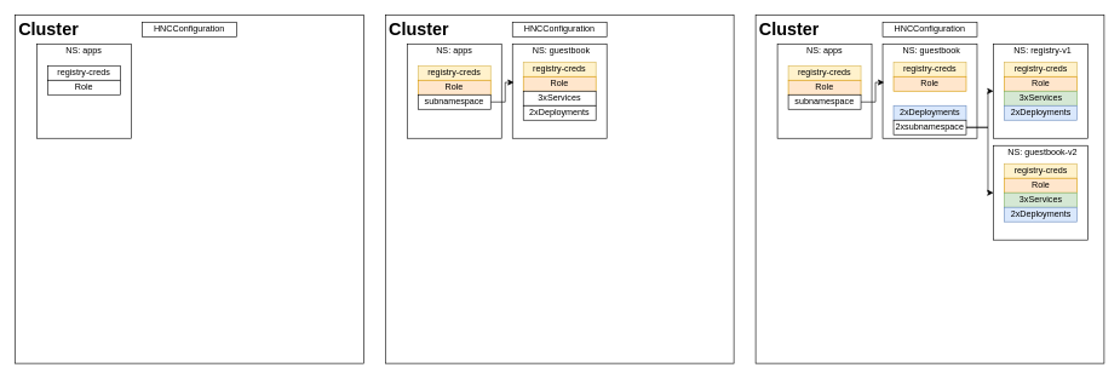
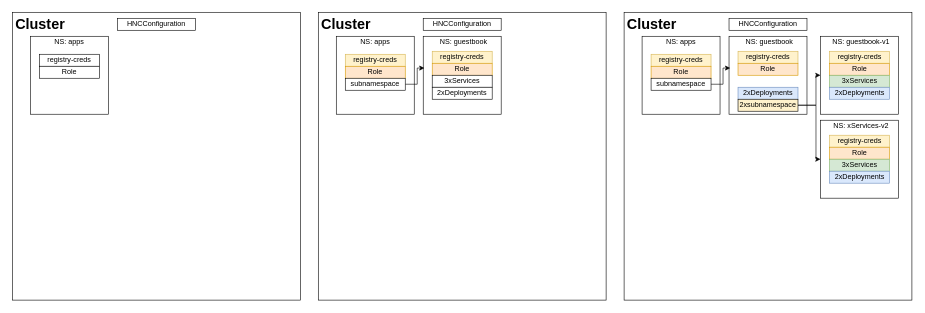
  <mxCell id="0" />
  <mxCell id="1" parent="0" />
  <mxCell id="2" value="" style="whiteSpace=wrap;html=1;aspect=fixed;" parent="1" vertex="1"><mxGeometry x="20" y="20" width="480" height="480" as="geometry" /></mxCell>
  <mxCell id="3" value="&lt;h1&gt;Cluster&lt;/h1&gt;" style="text;html=1;strokeColor=none;fillColor=none;spacing=5;spacingTop=-20;whiteSpace=wrap;overflow=hidden;rounded=0;" parent="1" vertex="1"><mxGeometry x="20" y="20" width="95" height="70" as="geometry" /></mxCell>
  <mxCell id="4" value="" style="whiteSpace=wrap;html=1;aspect=fixed;" parent="1" vertex="1"><mxGeometry x="50" y="60" width="130" height="130" as="geometry" /></mxCell>
  <mxCell id="5" value="NS: apps" style="text;html=1;strokeColor=none;fillColor=none;align=center;verticalAlign=middle;whiteSpace=wrap;rounded=0;" parent="1" vertex="1"><mxGeometry x="45" y="60" width="140" height="20" as="geometry" /></mxCell>
  <mxCell id="6" value="registry-creds" style="rounded=0;whiteSpace=wrap;html=1;" parent="1" vertex="1"><mxGeometry x="65" y="90" width="100" height="20" as="geometry" /></mxCell>
  <mxCell id="7" value="Role" style="rounded=0;whiteSpace=wrap;html=1;" parent="1" vertex="1"><mxGeometry x="65" y="110" width="100" height="20" as="geometry" /></mxCell>
  <mxCell id="8" value="HNCConfiguration" style="rounded=0;whiteSpace=wrap;html=1;" parent="1" vertex="1"><mxGeometry x="195" y="30" width="130" height="20" as="geometry" /></mxCell>
  <mxCell id="9" style="edgeStyle=orthogonalEdgeStyle;rounded=0;orthogonalLoop=1;jettySize=auto;html=1;exitX=0.5;exitY=1;exitDx=0;exitDy=0;" parent="1" source="2" target="2" edge="1"><mxGeometry relative="1" as="geometry" /></mxCell>
  <mxCell id="10" value="" style="whiteSpace=wrap;html=1;aspect=fixed;" parent="1" vertex="1"><mxGeometry x="530" y="20" width="480" height="480" as="geometry" /></mxCell>
  <mxCell id="11" value="&lt;h1&gt;Cluster&lt;/h1&gt;" style="text;html=1;strokeColor=none;fillColor=none;spacing=5;spacingTop=-20;whiteSpace=wrap;overflow=hidden;rounded=0;" parent="1" vertex="1"><mxGeometry x="530" y="20" width="95" height="70" as="geometry" /></mxCell>
  <mxCell id="12" value="" style="whiteSpace=wrap;html=1;aspect=fixed;" parent="1" vertex="1"><mxGeometry x="560" y="60" width="130" height="130" as="geometry" /></mxCell>
  <mxCell id="13" value="NS: apps" style="text;html=1;strokeColor=none;fillColor=none;align=center;verticalAlign=middle;whiteSpace=wrap;rounded=0;" parent="1" vertex="1"><mxGeometry x="555" y="60" width="140" height="20" as="geometry" /></mxCell>
  <mxCell id="14" value="registry-creds" style="rounded=0;whiteSpace=wrap;html=1;fillColor=#fff2cc;strokeColor=#d6b656;" parent="1" vertex="1"><mxGeometry x="575" y="90" width="100" height="20" as="geometry" /></mxCell>
  <mxCell id="15" value="Role" style="rounded=0;whiteSpace=wrap;html=1;fillColor=#ffe6cc;strokeColor=#d79b00;" parent="1" vertex="1"><mxGeometry x="575" y="110" width="100" height="20" as="geometry" /></mxCell>
  <mxCell id="16" value="HNCConfiguration" style="rounded=0;whiteSpace=wrap;html=1;" parent="1" vertex="1"><mxGeometry x="705" y="30" width="130" height="20" as="geometry" /></mxCell>
  <mxCell id="17" style="edgeStyle=orthogonalEdgeStyle;rounded=0;orthogonalLoop=1;jettySize=auto;html=1;exitX=0.5;exitY=1;exitDx=0;exitDy=0;" parent="1" source="10" target="10" edge="1"><mxGeometry relative="1" as="geometry" /></mxCell>
  <mxCell id="18" value="" style="whiteSpace=wrap;html=1;aspect=fixed;" parent="1" vertex="1"><mxGeometry x="705" y="60" width="130" height="130" as="geometry" /></mxCell>
  <mxCell id="19" value="NS: guestbook" style="text;html=1;strokeColor=none;fillColor=none;align=center;verticalAlign=middle;whiteSpace=wrap;rounded=0;" parent="1" vertex="1"><mxGeometry x="705" y="60" width="135" height="20" as="geometry" /></mxCell>
  <mxCell id="20" value="registry-creds" style="rounded=0;whiteSpace=wrap;html=1;fillColor=#fff2cc;strokeColor=#d6b656;" parent="1" vertex="1"><mxGeometry x="720" y="85" width="100" height="20" as="geometry" /></mxCell>
  <mxCell id="21" value="Role" style="rounded=0;whiteSpace=wrap;html=1;fillColor=#ffe6cc;strokeColor=#d79b00;" parent="1" vertex="1"><mxGeometry x="720" y="105" width="100" height="20" as="geometry" /></mxCell>
  <mxCell id="22" value="3xServices" style="rounded=0;whiteSpace=wrap;html=1;" parent="1" vertex="1"><mxGeometry x="720" y="125" width="100" height="20" as="geometry" /></mxCell>
  <mxCell id="23" value="2xDeployments" style="rounded=0;whiteSpace=wrap;html=1;" parent="1" vertex="1"><mxGeometry x="720" y="145" width="100" height="20" as="geometry" /></mxCell>
  <mxCell id="24" style="edgeStyle=orthogonalEdgeStyle;rounded=0;orthogonalLoop=1;jettySize=auto;html=1;exitX=1;exitY=0.5;exitDx=0;exitDy=0;entryX=0.015;entryY=0.408;entryDx=0;entryDy=0;entryPerimeter=0;" parent="1" source="25" target="18" edge="1"><mxGeometry relative="1" as="geometry" /></mxCell>
  <mxCell id="25" value="subnamespace" style="rounded=0;whiteSpace=wrap;html=1;" parent="1" vertex="1"><mxGeometry x="575" y="130" width="100" height="20" as="geometry" /></mxCell>
  <mxCell id="26" value="" style="whiteSpace=wrap;html=1;aspect=fixed;" parent="1" vertex="1"><mxGeometry x="1040" y="20" width="480" height="480" as="geometry" /></mxCell>
  <mxCell id="27" value="&lt;h1&gt;Cluster&lt;/h1&gt;" style="text;html=1;strokeColor=none;fillColor=none;spacing=5;spacingTop=-20;whiteSpace=wrap;overflow=hidden;rounded=0;" parent="1" vertex="1"><mxGeometry x="1040" y="20" width="95" height="70" as="geometry" /></mxCell>
  <mxCell id="28" value="" style="whiteSpace=wrap;html=1;aspect=fixed;" parent="1" vertex="1"><mxGeometry x="1070" y="60" width="130" height="130" as="geometry" /></mxCell>
  <mxCell id="29" value="NS: apps" style="text;html=1;strokeColor=none;fillColor=none;align=center;verticalAlign=middle;whiteSpace=wrap;rounded=0;" parent="1" vertex="1"><mxGeometry x="1065" y="60" width="140" height="20" as="geometry" /></mxCell>
  <mxCell id="30" value="registry-creds" style="rounded=0;whiteSpace=wrap;html=1;fillColor=#fff2cc;strokeColor=#d6b656;" parent="1" vertex="1"><mxGeometry x="1085" y="90" width="100" height="20" as="geometry" /></mxCell>
  <mxCell id="31" value="Role" style="rounded=0;whiteSpace=wrap;html=1;fillColor=#ffe6cc;strokeColor=#d79b00;" parent="1" vertex="1"><mxGeometry x="1085" y="110" width="100" height="20" as="geometry" /></mxCell>
  <mxCell id="32" value="HNCConfiguration" style="rounded=0;whiteSpace=wrap;html=1;" parent="1" vertex="1"><mxGeometry x="1215" y="30" width="130" height="20" as="geometry" /></mxCell>
  <mxCell id="33" style="edgeStyle=orthogonalEdgeStyle;rounded=0;orthogonalLoop=1;jettySize=auto;html=1;exitX=0.5;exitY=1;exitDx=0;exitDy=0;" parent="1" source="26" target="26" edge="1"><mxGeometry relative="1" as="geometry" /></mxCell>
  <mxCell id="34" value="" style="whiteSpace=wrap;html=1;aspect=fixed;" parent="1" vertex="1"><mxGeometry x="1215" y="60" width="130" height="130" as="geometry" /></mxCell>
  <mxCell id="35" value="&lt;div&gt;NS: guestbook&lt;/div&gt;" style="text;html=1;strokeColor=none;fillColor=none;align=center;verticalAlign=middle;whiteSpace=wrap;rounded=0;" parent="1" vertex="1"><mxGeometry x="1215" y="60" width="135" height="20" as="geometry" /></mxCell>
  <mxCell id="36" value="registry-creds" style="rounded=0;whiteSpace=wrap;html=1;fillColor=#fff2cc;strokeColor=#d6b656;" parent="1" vertex="1"><mxGeometry x="1230" y="85" width="100" height="20" as="geometry" /></mxCell>
  <mxCell id="37" value="Role" style="rounded=0;whiteSpace=wrap;html=1;fillColor=#ffe6cc;strokeColor=#d79b00;" parent="1" vertex="1"><mxGeometry x="1230" y="105" width="100" height="20" as="geometry" /></mxCell>
  <mxCell id="38" value="2xDeployments" style="rounded=0;whiteSpace=wrap;html=1;fillColor=#dae8fc;strokeColor=#6c8ebf;" parent="1" vertex="1"><mxGeometry x="1230" y="145" width="100" height="20" as="geometry" /></mxCell>
  <mxCell id="39" style="edgeStyle=orthogonalEdgeStyle;rounded=0;orthogonalLoop=1;jettySize=auto;html=1;exitX=1;exitY=0.5;exitDx=0;exitDy=0;entryX=0.015;entryY=0.408;entryDx=0;entryDy=0;entryPerimeter=0;" parent="1" source="40" target="34" edge="1"><mxGeometry relative="1" as="geometry" /></mxCell>
  <mxCell id="40" value="subnamespace" style="rounded=0;whiteSpace=wrap;html=1;" parent="1" vertex="1"><mxGeometry x="1085" y="130" width="100" height="20" as="geometry" /></mxCell>
  <mxCell id="41" value="" style="whiteSpace=wrap;html=1;aspect=fixed;" parent="1" vertex="1"><mxGeometry x="1367.5" y="60" width="130" height="130" as="geometry" /></mxCell>
- <mxCell id="42" value="NS: registry-v1" style="text;html=1;strokeColor=none;fillColor=none;align=center;verticalAlign=middle;whiteSpace=wrap;rounded=0;" parent="1" vertex="1"><mxGeometry x="1367.5" y="60" width="135" height="20" as="geometry" /></mxCell>
+ <mxCell id="42" value="NS: guestbook-v1" style="text;html=1;strokeColor=none;fillColor=none;align=center;verticalAlign=middle;whiteSpace=wrap;rounded=0;" parent="1" vertex="1"><mxGeometry x="1367.5" y="60" width="135" height="20" as="geometry" /></mxCell>
  <mxCell id="43" value="registry-creds" style="rounded=0;whiteSpace=wrap;html=1;fillColor=#fff2cc;strokeColor=#d6b656;" parent="1" vertex="1"><mxGeometry x="1382.5" y="85" width="100" height="20" as="geometry" /></mxCell>
  <mxCell id="44" value="Role" style="rounded=0;whiteSpace=wrap;html=1;fillColor=#ffe6cc;strokeColor=#d79b00;" parent="1" vertex="1"><mxGeometry x="1382.5" y="105" width="100" height="20" as="geometry" /></mxCell>
  <mxCell id="45" value="3xServices" style="rounded=0;whiteSpace=wrap;html=1;fillColor=#d5e8d4;strokeColor=#82b366;" parent="1" vertex="1"><mxGeometry x="1382.5" y="125" width="100" height="20" as="geometry" /></mxCell>
  <mxCell id="46" value="2xDeployments" style="rounded=0;whiteSpace=wrap;html=1;fillColor=#dae8fc;strokeColor=#6c8ebf;" parent="1" vertex="1"><mxGeometry x="1382.5" y="145" width="100" height="20" as="geometry" /></mxCell>
  <mxCell id="47" style="edgeStyle=orthogonalEdgeStyle;rounded=0;orthogonalLoop=1;jettySize=auto;html=1;exitX=1;exitY=0.5;exitDx=0;exitDy=0;entryX=0;entryY=0.5;entryDx=0;entryDy=0;" edge="1" parent="1" source="49" target="41"><mxGeometry relative="1" as="geometry"><Array as="points"><mxPoint x="1360" y="175" /><mxPoint x="1360" y="125" /></Array></mxGeometry></mxCell>
  <mxCell id="48" style="edgeStyle=orthogonalEdgeStyle;rounded=0;orthogonalLoop=1;jettySize=auto;html=1;exitX=1;exitY=0.5;exitDx=0;exitDy=0;entryX=0;entryY=0.5;entryDx=0;entryDy=0;" edge="1" parent="1" source="49" target="50"><mxGeometry relative="1" as="geometry"><Array as="points"><mxPoint x="1360" y="175" /><mxPoint x="1360" y="265" /></Array></mxGeometry></mxCell>
- <mxCell id="49" value="2xsubnamespace" style="rounded=0;whiteSpace=wrap;html=1;" vertex="1" parent="1"><mxGeometry x="1230" y="165" width="100" height="20" as="geometry" /></mxCell>
+ <mxCell id="49" value="2xsubnamespace" style="rounded=0;whiteSpace=wrap;html=1;fillColor=#fff2cc;" vertex="1" parent="1"><mxGeometry x="1230" y="165" width="100" height="20" as="geometry" /></mxCell>
  <mxCell id="50" value="" style="whiteSpace=wrap;html=1;aspect=fixed;" vertex="1" parent="1"><mxGeometry x="1367.5" y="200" width="130" height="130" as="geometry" /></mxCell>
- <mxCell id="51" value="NS: guestbook-v2" style="text;html=1;strokeColor=none;fillColor=none;align=center;verticalAlign=middle;whiteSpace=wrap;rounded=0;" vertex="1" parent="1"><mxGeometry x="1367.5" y="200" width="135" height="20" as="geometry" /></mxCell>
+ <mxCell id="51" value="NS: xServices-v2" style="text;html=1;strokeColor=none;fillColor=none;align=center;verticalAlign=middle;whiteSpace=wrap;rounded=0;" vertex="1" parent="1"><mxGeometry x="1367.5" y="200" width="135" height="20" as="geometry" /></mxCell>
  <mxCell id="52" value="registry-creds" style="rounded=0;whiteSpace=wrap;html=1;fillColor=#fff2cc;strokeColor=#d6b656;" vertex="1" parent="1"><mxGeometry x="1382.5" y="225" width="100" height="20" as="geometry" /></mxCell>
  <mxCell id="53" value="Role" style="rounded=0;whiteSpace=wrap;html=1;fillColor=#ffe6cc;strokeColor=#d79b00;" vertex="1" parent="1"><mxGeometry x="1382.5" y="245" width="100" height="20" as="geometry" /></mxCell>
  <mxCell id="54" value="3xServices" style="rounded=0;whiteSpace=wrap;html=1;fillColor=#d5e8d4;strokeColor=#82b366;" vertex="1" parent="1"><mxGeometry x="1382.5" y="265" width="100" height="20" as="geometry" /></mxCell>
  <mxCell id="55" value="2xDeployments" style="rounded=0;whiteSpace=wrap;html=1;fillColor=#dae8fc;strokeColor=#6c8ebf;" vertex="1" parent="1"><mxGeometry x="1382.5" y="285" width="100" height="20" as="geometry" /></mxCell>
